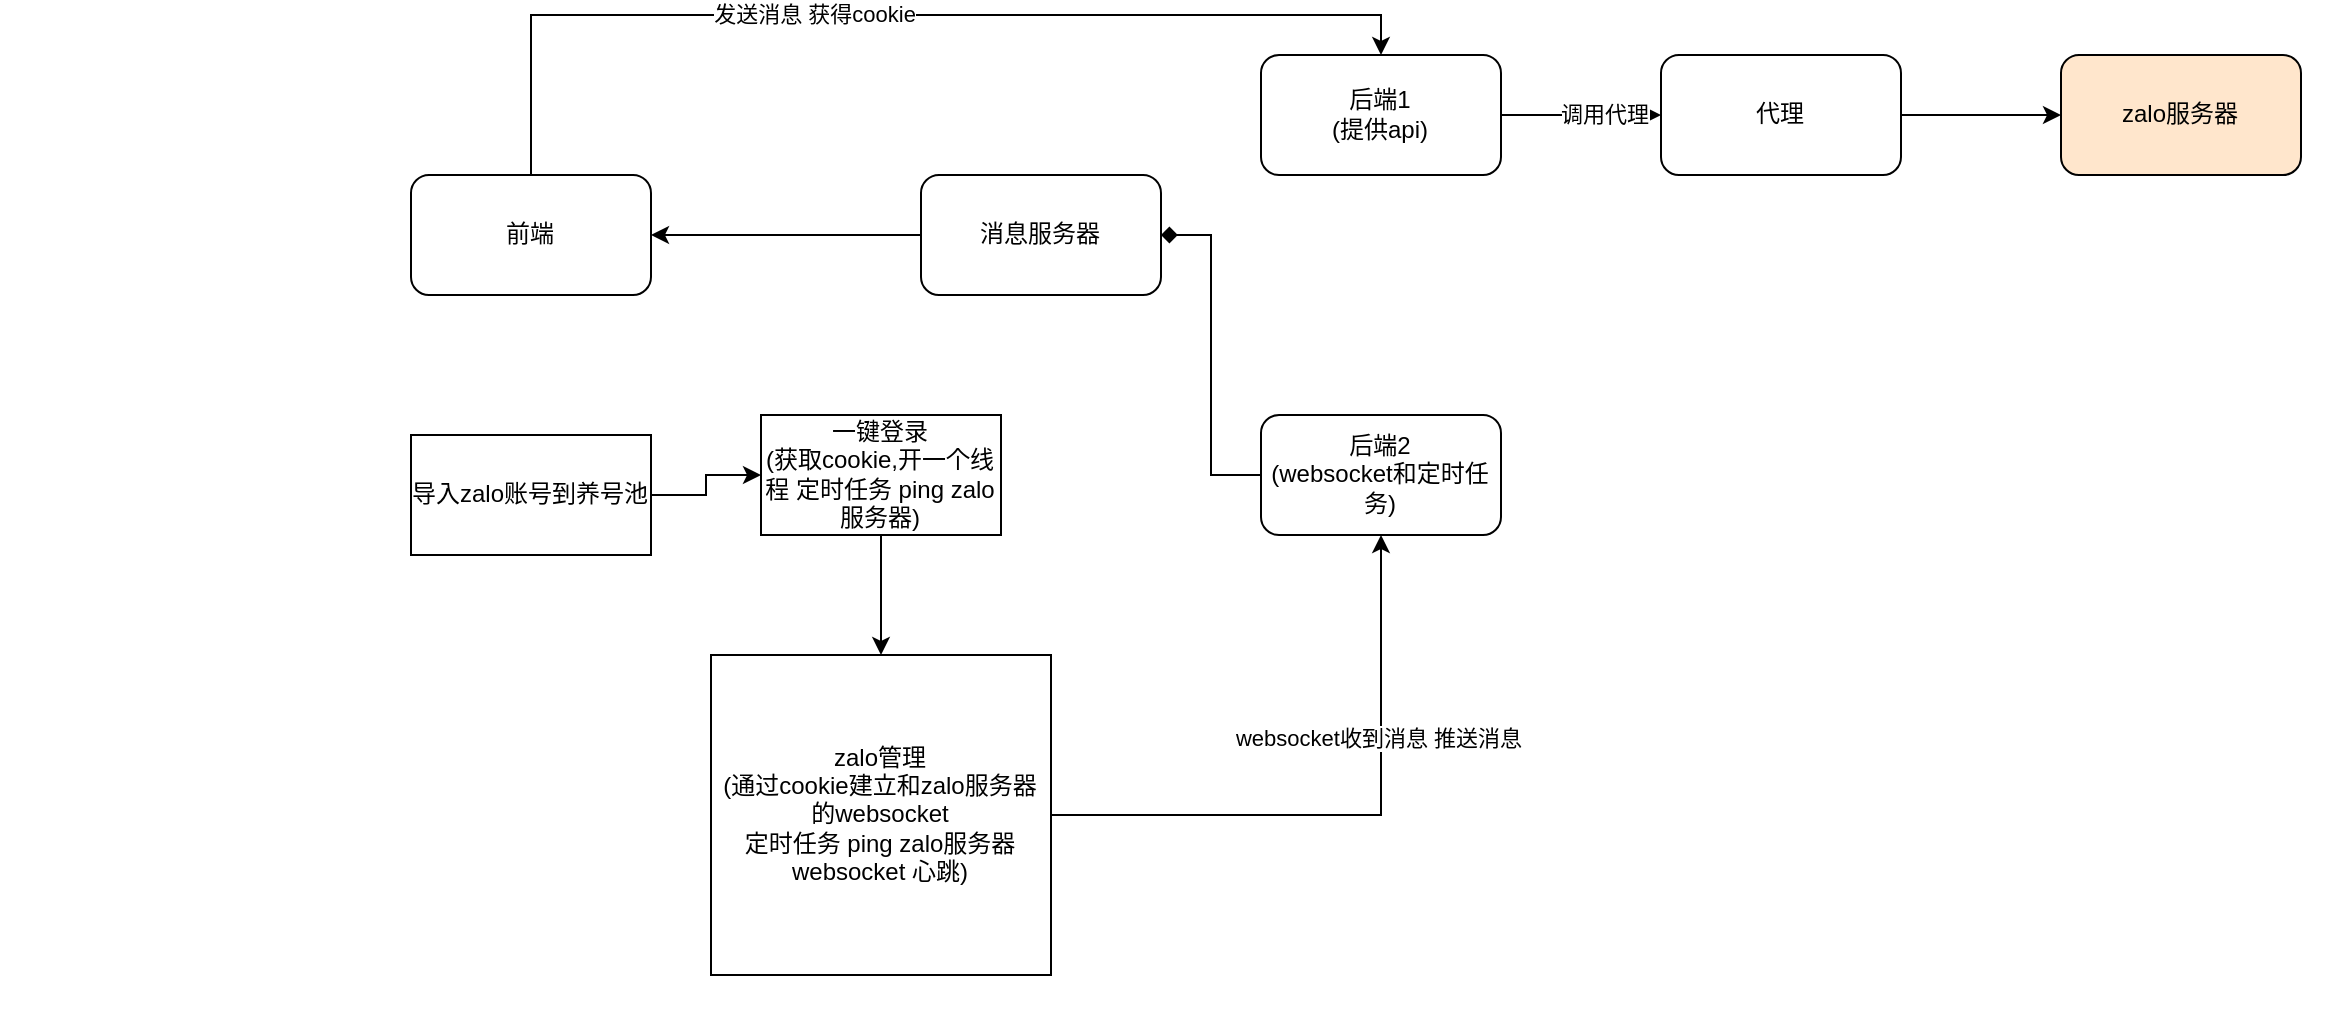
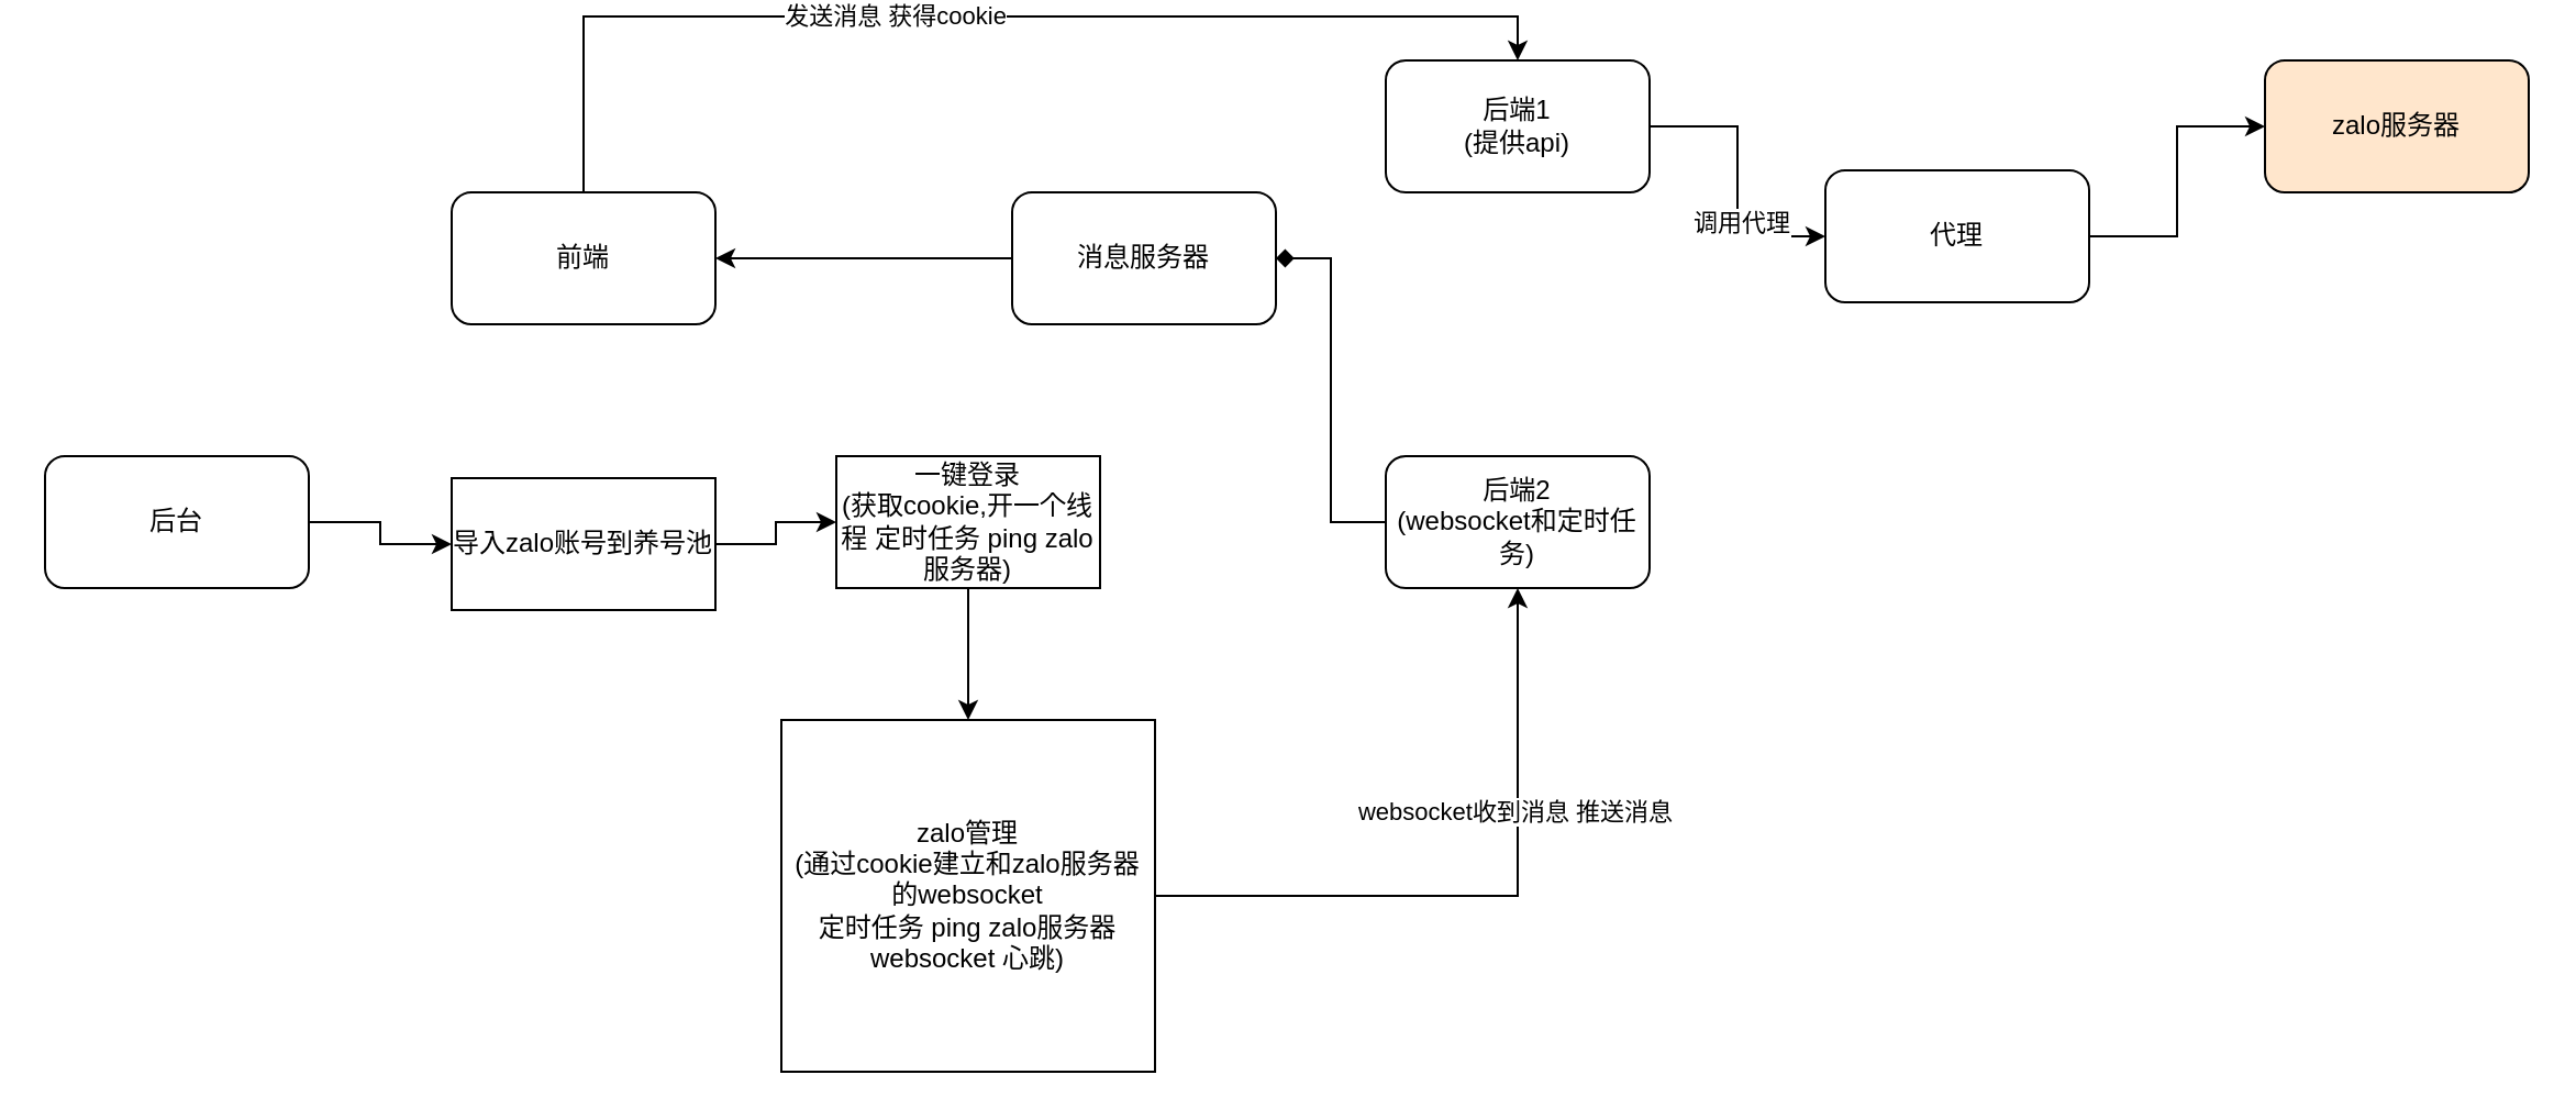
  <mxCell id="0" />
  <mxCell id="1" parent="0" />
  <mxCell id="2" style="edgeStyle=orthogonalEdgeStyle;rounded=0;orthogonalLoop=1;jettySize=auto;html=1;exitX=0.5;exitY=0;exitDx=0;exitDy=0;entryX=0.5;entryY=0;entryDx=0;entryDy=0;" edge="1" parent="1" source="4" target="7"><mxGeometry relative="1" as="geometry" /></mxCell>
  <mxCell id="3" value="发送消息 获得cookie" style="edgeLabel;html=1;align=center;verticalAlign=middle;resizable=0;points=[];" vertex="1" connectable="0" parent="2"><mxGeometry x="-0.16" y="1" relative="1" as="geometry"><mxPoint as="offset" /></mxGeometry></mxCell>
  <mxCell id="4" value="前端" style="rounded=1;whiteSpace=wrap;html=1;" vertex="1" parent="1"><mxGeometry x="205" y="80" width="120" height="60" as="geometry" /></mxCell>
  <mxCell id="5" style="edgeStyle=orthogonalEdgeStyle;rounded=0;orthogonalLoop=1;jettySize=auto;html=1;exitX=1;exitY=0.5;exitDx=0;exitDy=0;entryX=0;entryY=0.5;entryDx=0;entryDy=0;" edge="1" parent="1" source="7" target="20"><mxGeometry relative="1" as="geometry" /></mxCell>
  <mxCell id="6" value="调用代理" style="edgeLabel;html=1;align=center;verticalAlign=middle;resizable=0;points=[];" vertex="1" connectable="0" parent="5"><mxGeometry x="0.283" y="1" relative="1" as="geometry"><mxPoint as="offset" /></mxGeometry></mxCell>
  <mxCell id="7" value="后端1&lt;br&gt;(提供api)" style="rounded=1;whiteSpace=wrap;html=1;" vertex="1" parent="1"><mxGeometry x="630" y="20" width="120" height="60" as="geometry" /></mxCell>
  <mxCell id="8" style="edgeStyle=orthogonalEdgeStyle;rounded=0;orthogonalLoop=1;jettySize=auto;html=1;entryX=1;entryY=0.5;entryDx=0;entryDy=0;endArrow=diamond;" edge="1" parent="1" source="9" target="23"><mxGeometry relative="1" as="geometry" /></mxCell>
  <mxCell id="9" value="后端2&lt;br&gt;(websocket和定时任务)" style="rounded=1;whiteSpace=wrap;html=1;" vertex="1" parent="1"><mxGeometry x="630" y="200" width="120" height="60" as="geometry" /></mxCell>
+ <mxCell id="10" value="" style="edgeStyle=orthogonalEdgeStyle;rounded=0;orthogonalLoop=1;jettySize=auto;html=1;" edge="1" parent="1" source="11" target="13"><mxGeometry relative="1" as="geometry" /></mxCell>
+ <mxCell id="11" value="后台" style="rounded=1;whiteSpace=wrap;html=1;" vertex="1" parent="1"><mxGeometry x="20" y="200" width="120" height="60" as="geometry" /></mxCell>
  <mxCell id="12" value="" style="edgeStyle=orthogonalEdgeStyle;rounded=0;orthogonalLoop=1;jettySize=auto;html=1;" edge="1" parent="1" source="13" target="15"><mxGeometry relative="1" as="geometry" /></mxCell>
  <mxCell id="13" value="导入zalo账号到养号池" style="rounded=0;whiteSpace=wrap;html=1;" vertex="1" parent="1"><mxGeometry x="205" y="210" width="120" height="60" as="geometry" /></mxCell>
  <mxCell id="14" value="" style="edgeStyle=orthogonalEdgeStyle;rounded=0;orthogonalLoop=1;jettySize=auto;html=1;" edge="1" parent="1" source="15" target="18"><mxGeometry relative="1" as="geometry" /></mxCell>
  <mxCell id="15" value="一键登录&lt;br&gt;(获取cookie,开一个线程 定时任务 ping zalo服务器)" style="rounded=0;whiteSpace=wrap;html=1;" vertex="1" parent="1"><mxGeometry x="380" y="200" width="120" height="60" as="geometry" /></mxCell>
  <mxCell id="16" style="edgeStyle=orthogonalEdgeStyle;rounded=0;orthogonalLoop=1;jettySize=auto;html=1;entryX=0.5;entryY=1;entryDx=0;entryDy=0;" edge="1" parent="1" source="18" target="9"><mxGeometry relative="1" as="geometry"><Array as="points"><mxPoint x="690" y="400" /></Array></mxGeometry></mxCell>
  <mxCell id="17" value="websocket收到消息 推送消息" style="edgeLabel;html=1;align=center;verticalAlign=middle;resizable=0;points=[];" vertex="1" connectable="0" parent="16"><mxGeometry x="0.339" y="2" relative="1" as="geometry"><mxPoint as="offset" /></mxGeometry></mxCell>
  <mxCell id="18" value="zalo管理&lt;br&gt;(通过cookie建立和zalo服务器的websocket&lt;br&gt;定时任务 ping zalo服务器&lt;br&gt;websocket 心跳)" style="rounded=0;whiteSpace=wrap;html=1;" vertex="1" parent="1"><mxGeometry x="355" y="320" width="170" height="160" as="geometry" /></mxCell>
  <mxCell id="19" value="" style="edgeStyle=orthogonalEdgeStyle;rounded=0;orthogonalLoop=1;jettySize=auto;html=1;" edge="1" parent="1" source="20" target="21"><mxGeometry relative="1" as="geometry" /></mxCell>
- <mxCell id="20" value="代理" style="rounded=1;whiteSpace=wrap;html=1;" vertex="1" parent="1"><mxGeometry x="830" y="20" width="120" height="60" as="geometry" /></mxCell>
+ <mxCell id="20" value="代理" style="rounded=1;whiteSpace=wrap;html=1;" vertex="1" parent="1"><mxGeometry x="830" y="70" width="120" height="60" as="geometry" /></mxCell>
  <mxCell id="21" value="zalo服务器" style="rounded=1;whiteSpace=wrap;html=1;fillColor=#ffe6cc;" vertex="1" parent="1"><mxGeometry x="1030" y="20" width="120" height="60" as="geometry" /></mxCell>
  <mxCell id="22" style="edgeStyle=orthogonalEdgeStyle;rounded=0;orthogonalLoop=1;jettySize=auto;html=1;entryX=1;entryY=0.5;entryDx=0;entryDy=0;" edge="1" parent="1" source="23" target="4"><mxGeometry relative="1" as="geometry" /></mxCell>
  <mxCell id="23" value="消息服务器" style="rounded=1;whiteSpace=wrap;html=1;" vertex="1" parent="1"><mxGeometry x="460" y="80" width="120" height="60" as="geometry" /></mxCell>
